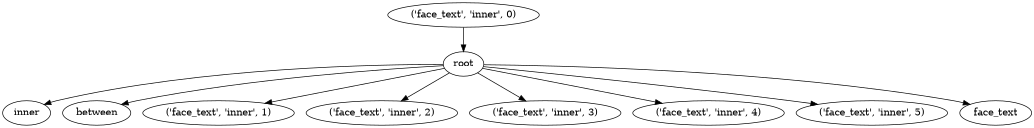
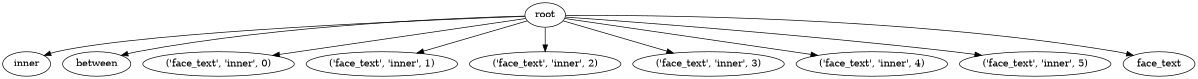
  digraph {
    n1 [label=root]
    n2 [label=inner]
    n3 [label=between]
    n4 [label="\('face_text',\ 'inner',\ 0\)"]
    n5 [label="\('face_text',\ 'inner',\ 1\)"]
    n6 [label="\('face_text',\ 'inner',\ 2\)"]
    n7 [label="\('face_text',\ 'inner',\ 3\)"]
    n8 [label="\('face_text',\ 'inner',\ 4\)"]
    n9 [label="\('face_text',\ 'inner',\ 5\)"]
    n10 [label=face_text]
    n1 -> n2
    n1 -> n3
-   n4 -> n1
+   n1 -> n4
    n1 -> n5
    n1 -> n6
    n1 -> n7
    n1 -> n8
    n1 -> n9
    n1 -> n10
  }
